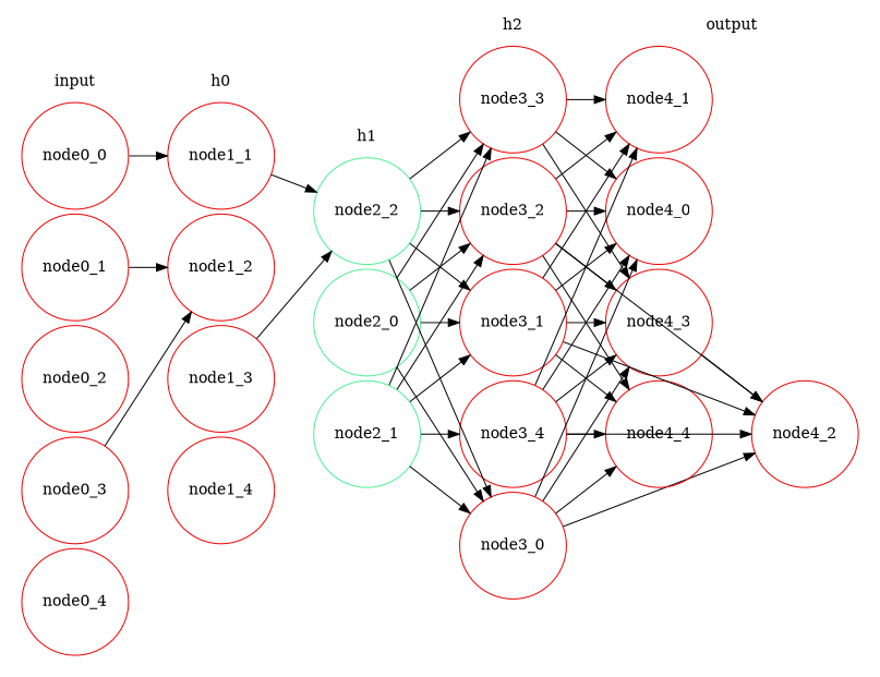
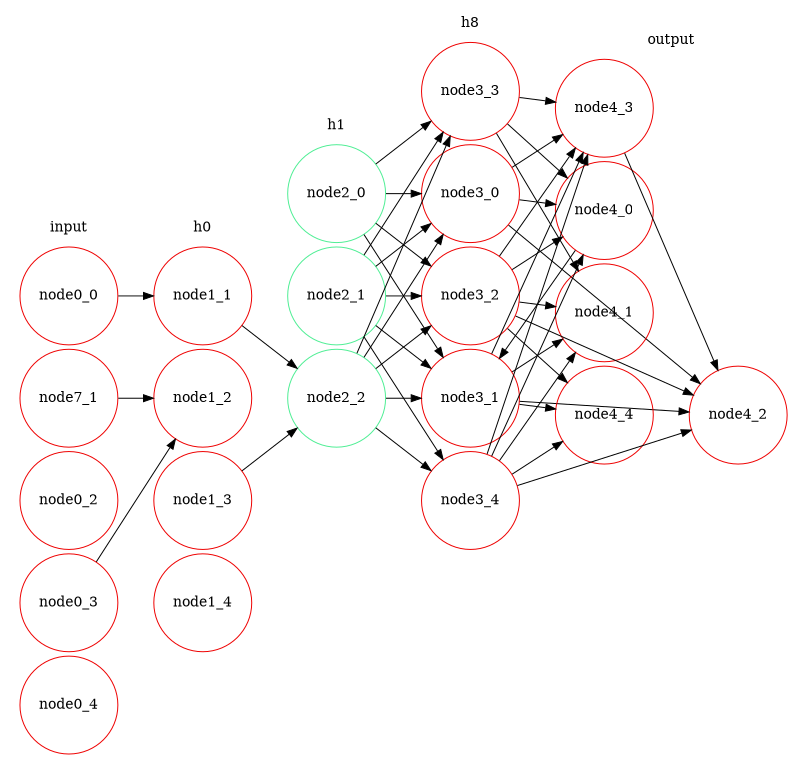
  digraph {
    nodesep=.05
    rankdir=LR
    splines=line
    node [color=red2 shape=circle style=solid]
    node0_0
-   node0_1
+   node0_1 [label=node7_1]
    node0_2
    node0_3
    node0_4
    node1_1
    node1_2
    node1_3
    node1_4
    node2_0 [color=seagreen2]
    node2_1 [color=seagreen2]
    node2_2 [color=seagreen2]
    node3_0
    node3_1
    node3_2
    node3_3
    node3_4
    node4_0
    node4_1
    node4_2
    node4_3
    node4_4
    subgraph cluster_1 {
      color=white
      label=input
      node0_0
      node0_1
      node0_2
      node0_3
      node0_4
    }
    subgraph cluster_2 {
      color=white
      label=h0
      node1_1
      node1_2
      node1_3
      node1_4
    }
    subgraph cluster_3 {
      color=white
      label=h1
      node2_0
      node2_1
      node2_2
    }
    subgraph cluster_4 {
      color=white
-     label=h2
+     label=h8
      node3_0
      node3_1
      node3_2
      node3_3
      node3_4
    }
    subgraph cluster_5 {
      color=white
      label=output
      node4_0
      node4_1
      node4_2
      node4_3
      node4_4
    }
    node0_0 -> node1_1
    node0_1 -> node1_2
    node0_3 -> node1_2
    node1_1 -> node2_2
    node1_3 -> node2_2
    node2_0 -> node3_0
    node2_0 -> node3_1
    node2_0 -> node3_2
    node2_0 -> node3_3
    node2_1 -> node3_0
    node2_1 -> node3_1
    node2_1 -> node3_2
    node2_1 -> node3_3
    node2_1 -> node3_4
    node2_2 -> node3_0
    node2_2 -> node3_1
    node2_2 -> node3_2
    node2_2 -> node3_3
+   node2_2 -> node3_4
    node3_0 -> node4_0
    node3_0 -> node4_2
    node3_0 -> node4_3
-   node3_0 -> node4_4
-   node3_1 -> node4_0
+   node4_0 -> node3_1
    node3_1 -> node4_1
    node3_1 -> node4_2
    node3_1 -> node4_3
    node3_1 -> node4_4
    node3_2 -> node4_0
    node3_2 -> node4_1
    node3_2 -> node4_2
    node3_2 -> node4_3
    node3_2 -> node4_4
    node3_3 -> node4_0
    node3_3 -> node4_1
    node3_3 -> node4_3
    node3_4 -> node4_0
    node3_4 -> node4_1
    node3_4 -> node4_2
    node3_4 -> node4_3
    node3_4 -> node4_4
    node4_3 -> node4_2
  }
